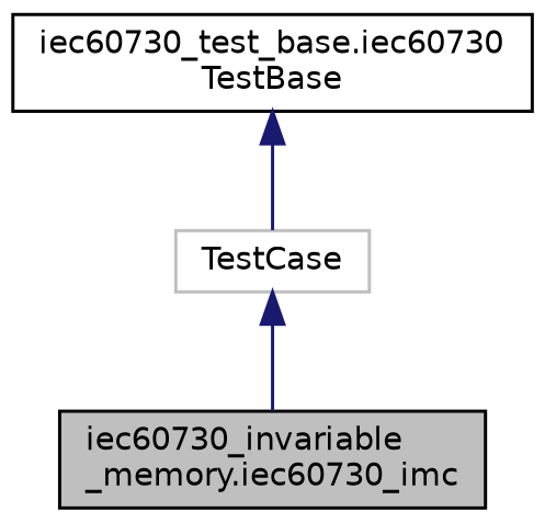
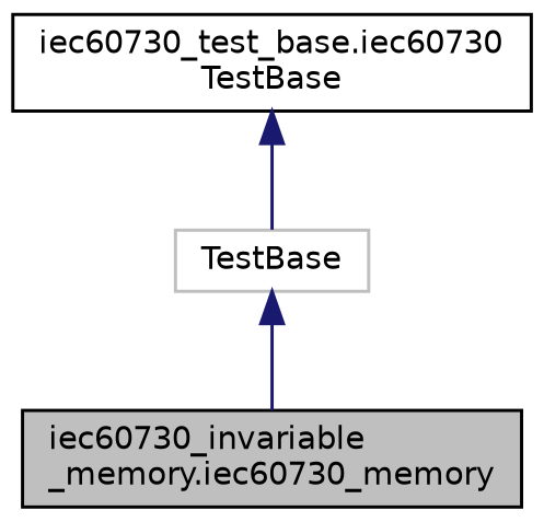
  digraph {
    node [color=black fillcolor=white fontname=Helvetica fontsize=10 shape=record style=filled]
    edge [color=midnightblue dir=back fontname=Helvetica fontsize=10 labelfontname=Helvetica labelfontsize=10 style=solid]
-   n1 [fillcolor=grey75 fontcolor=black height=0.2 label="iec60730_invariable\l_memory.iec60730_imc" width=0.4]
-   n2 [color=grey75 height=0.2 label=TestCase width=0.4]
+   n1 [fillcolor=grey75 fontcolor=black height=0.2 label="iec60730_invariable\l_memory.iec60730_memory" width=0.4]
+   n2 [color=grey75 height=0.2 label=TestBase width=0.4]
    n3 [height=0.2 label="iec60730_test_base.iec60730\lTestBase" width=0.4]
    n2 -> n1
    n3 -> n2
  }
